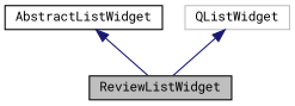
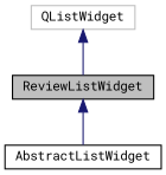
  digraph {
    fontname="Roboto Mono"
    node [color=black fillcolor=white fontname="Roboto Mono" fontsize=10 shape=record style=filled]
    edge [color=midnightblue dir=back fontname="Roboto Mono" fontsize=10 labelfontname=Helvetica labelfontsize=10 style=solid]
    n1 [fillcolor=grey75 fontcolor=black height=0.2 label=ReviewListWidget width=0.4]
    n2 [height=0.2 label=AbstractListWidget width=0.4]
    n3 [color=grey75 height=0.2 label=QListWidget width=0.4]
-   n2 -> n1
+   n1 -> n2
    n3 -> n1
  }
